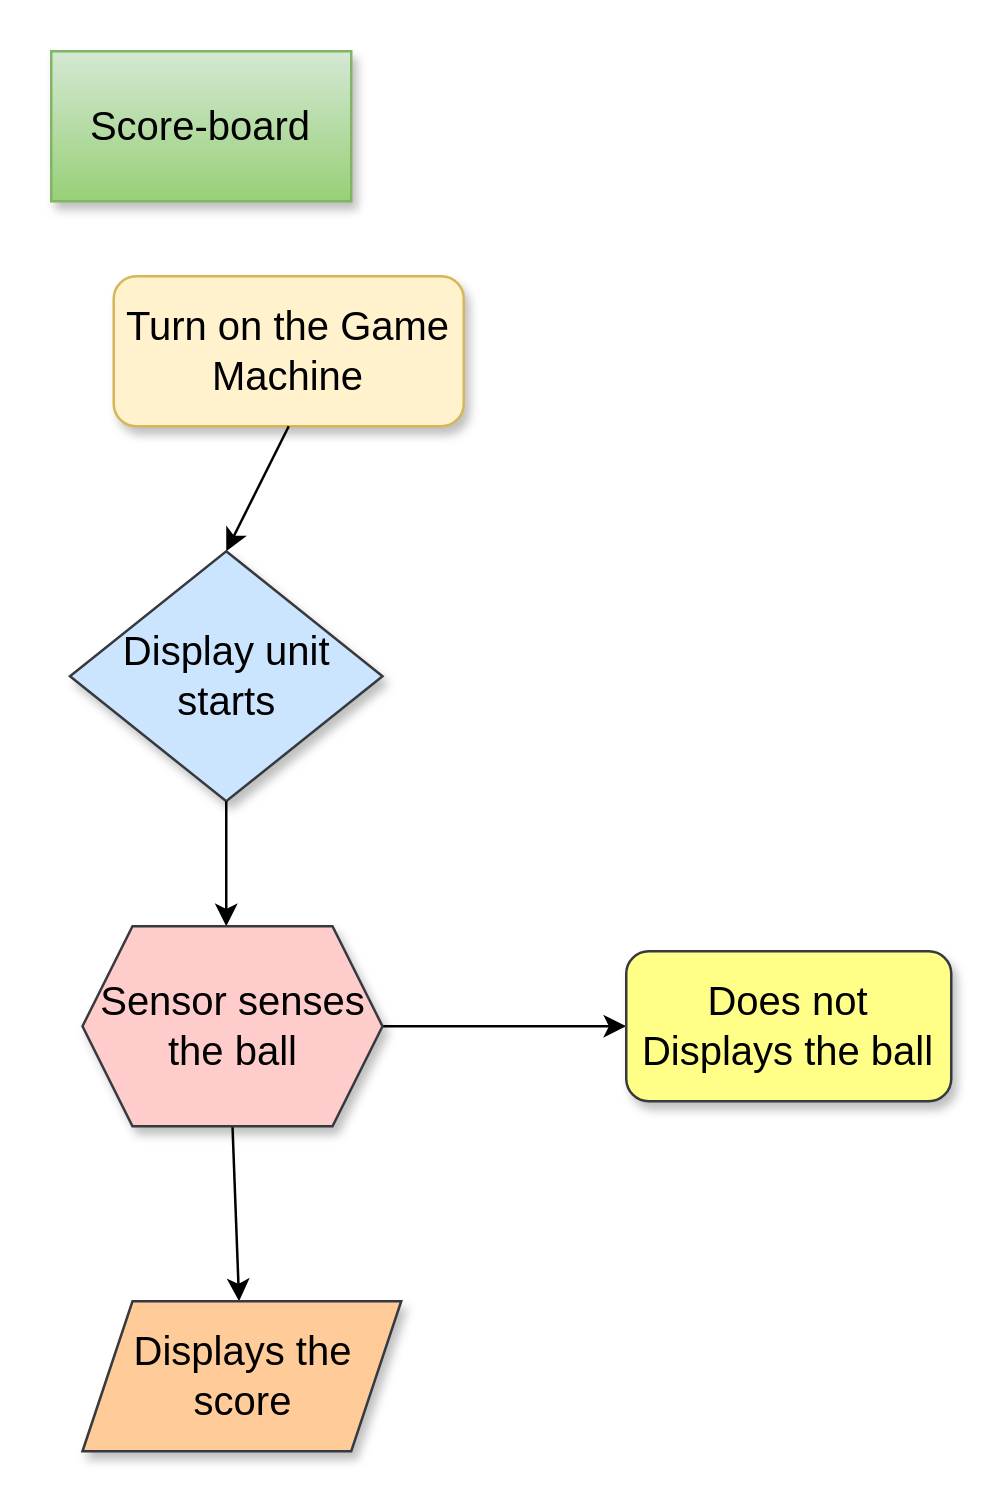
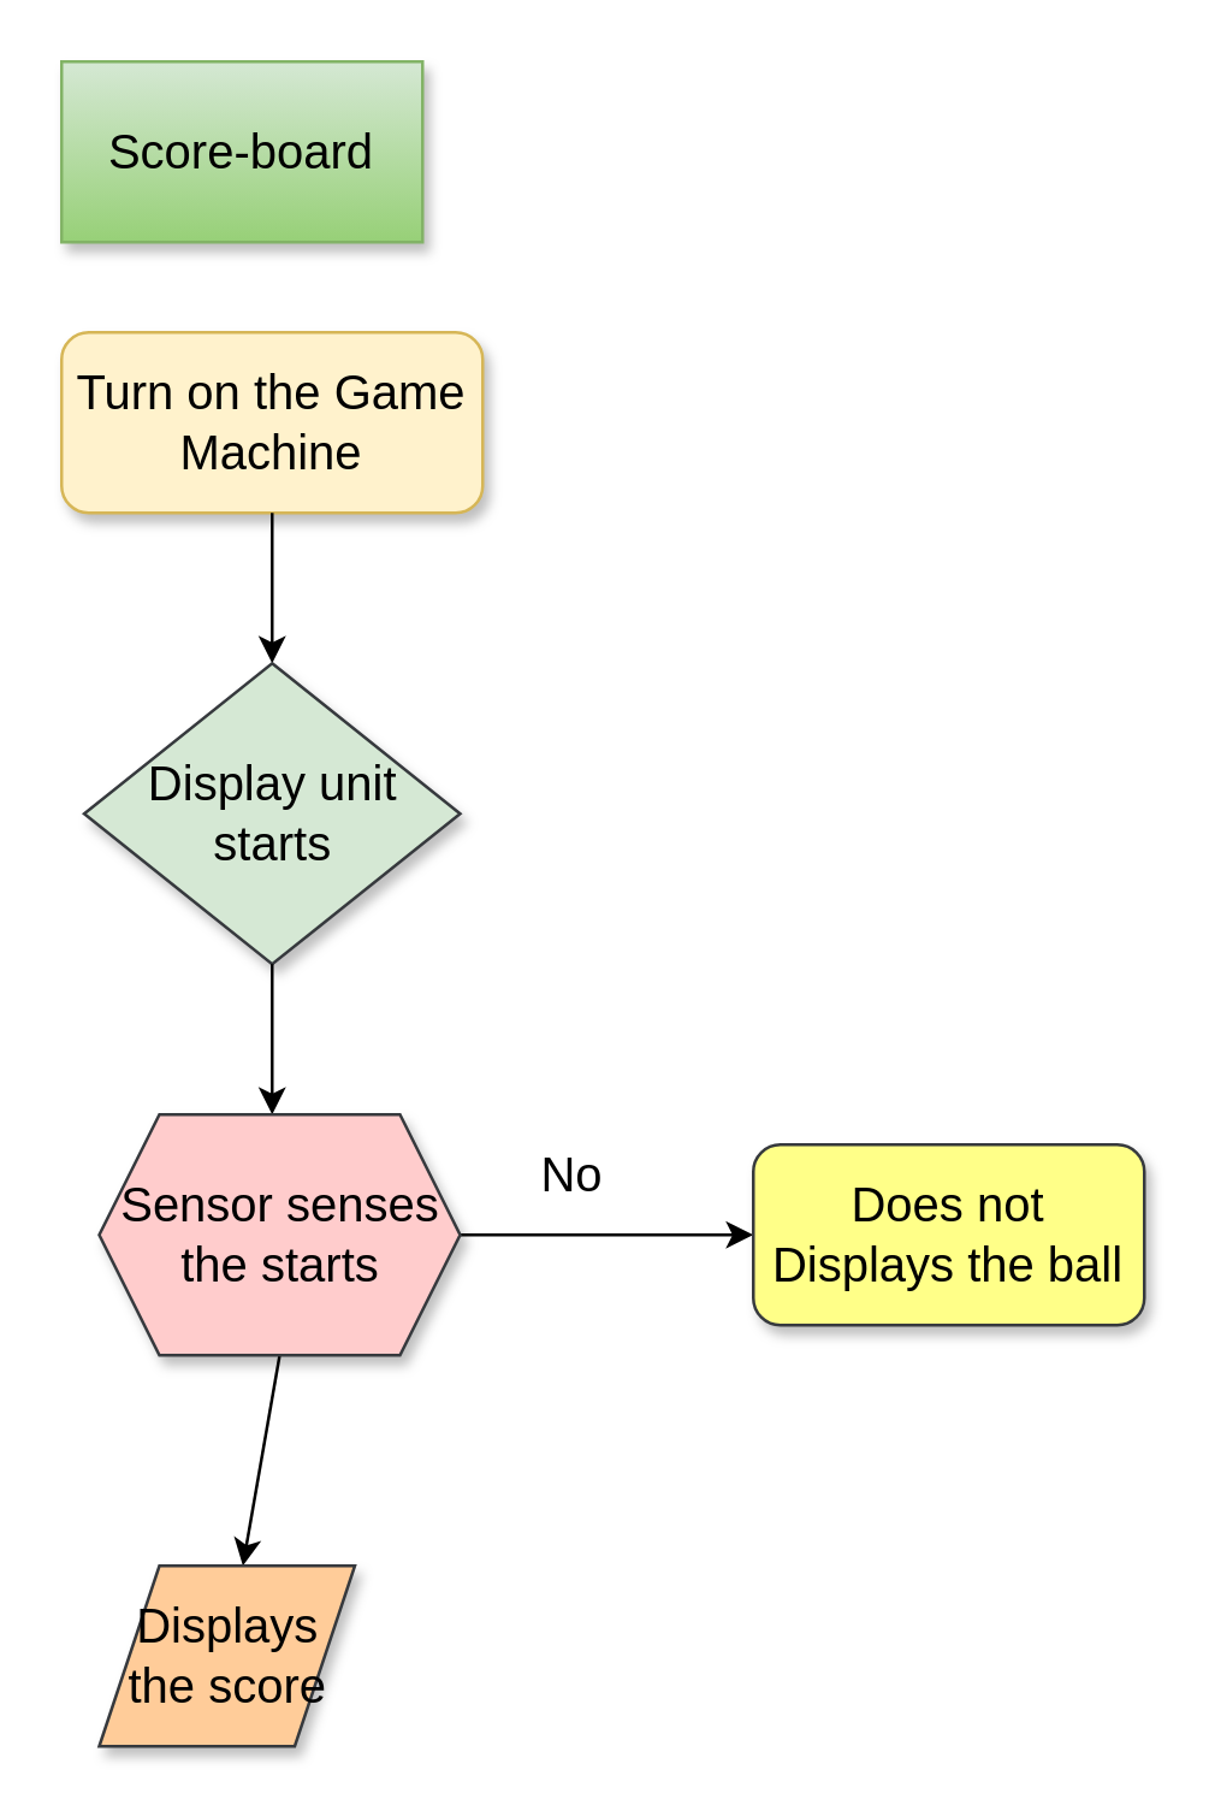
  <mxCell id="0" />
  <mxCell id="1" parent="0" />
  <mxCell id="2" value="&lt;font size=&quot;3&quot;&gt;Score-board&lt;/font&gt;" style="rounded=0;whiteSpace=wrap;html=1;shadow=1;gradientColor=#97d077;fillColor=#d5e8d4;strokeColor=#82b366;" parent="1" vertex="1"><mxGeometry x="20" y="20" width="120" height="60" as="geometry" /></mxCell>
- <mxCell id="3" value="&lt;font size=&quot;3&quot;&gt;Turn on the Game Machine&lt;/font&gt;" style="rounded=1;whiteSpace=wrap;html=1;shadow=1;fillColor=#fff2cc;strokeColor=#d6b656;" parent="1" vertex="1"><mxGeometry x="45" y="110" width="140" height="60" as="geometry" /></mxCell>
+ <mxCell id="3" value="&lt;font size=&quot;3&quot;&gt;Turn on the Game Machine&lt;/font&gt;" style="rounded=1;whiteSpace=wrap;html=1;shadow=1;fillColor=#fff2cc;strokeColor=#d6b656;" parent="1" vertex="1"><mxGeometry x="20" y="110" width="140" height="60" as="geometry" /></mxCell>
  <mxCell id="4" value="" style="endArrow=classic;html=1;exitX=0.5;exitY=1;exitDx=0;exitDy=0;" parent="1" source="3" edge="1"><mxGeometry width="50" height="50" relative="1" as="geometry"><mxPoint x="80" y="300" as="sourcePoint" /><mxPoint x="90" y="220" as="targetPoint" /></mxGeometry></mxCell>
- <mxCell id="5" value="&lt;font size=&quot;3&quot;&gt;Display unit starts&lt;/font&gt;" style="rhombus;whiteSpace=wrap;html=1;shadow=1;fillColor=#cce5ff;strokeColor=#36393d;" parent="1" vertex="1"><mxGeometry x="27.5" y="220" width="125" height="100" as="geometry" /></mxCell>
+ <mxCell id="5" value="&lt;font size=&quot;3&quot;&gt;Display unit starts&lt;/font&gt;" style="rhombus;whiteSpace=wrap;html=1;shadow=1;fillColor=#d5e8d4;strokeColor=#36393d;" parent="1" vertex="1"><mxGeometry x="27.5" y="220" width="125" height="100" as="geometry" /></mxCell>
  <mxCell id="6" value="" style="endArrow=classic;html=1;exitX=0.5;exitY=1;exitDx=0;exitDy=0;" parent="1" source="5" edge="1"><mxGeometry width="50" height="50" relative="1" as="geometry"><mxPoint x="80" y="280" as="sourcePoint" /><mxPoint x="90" y="370" as="targetPoint" /></mxGeometry></mxCell>
  <mxCell id="7" value="" style="endArrow=classic;html=1;exitX=1;exitY=0.5;exitDx=0;exitDy=0;" parent="1" edge="1"><mxGeometry width="50" height="50" relative="1" as="geometry"><mxPoint x="152.5" y="410" as="sourcePoint" /><mxPoint x="250" y="410" as="targetPoint" /></mxGeometry></mxCell>
+ <mxCell id="8" value="&lt;font size=&quot;3&quot;&gt;No&lt;/font&gt;" style="text;html=1;strokeColor=none;fillColor=none;align=center;verticalAlign=middle;whiteSpace=wrap;rounded=0;shadow=1;" parent="1" vertex="1"><mxGeometry x="170" y="380" width="40" height="20" as="geometry" /></mxCell>
  <mxCell id="9" value="&lt;font size=&quot;3&quot;&gt;Does not Displays the ball&lt;/font&gt;" style="rounded=1;whiteSpace=wrap;html=1;shadow=1;fillColor=#ffff88;strokeColor=#36393d;" parent="1" vertex="1"><mxGeometry x="250" y="380" width="130" height="60" as="geometry" /></mxCell>
  <mxCell id="10" value="" style="endArrow=classic;html=1;exitX=0.5;exitY=1;exitDx=0;exitDy=0;" parent="1" target="11" edge="1"><mxGeometry width="50" height="50" relative="1" as="geometry"><mxPoint x="92.5" y="450" as="sourcePoint" /><mxPoint x="93" y="500" as="targetPoint" /></mxGeometry></mxCell>
- <mxCell id="11" value="&lt;font size=&quot;3&quot;&gt;Displays the score&lt;/font&gt;" style="shape=parallelogram;perimeter=parallelogramPerimeter;whiteSpace=wrap;html=1;fixedSize=1;shadow=1;fillColor=#ffcc99;strokeColor=#36393d;" parent="1" vertex="1"><mxGeometry x="32.5" y="520" width="127.5" height="60" as="geometry" /></mxCell>
- <mxCell id="12" value="&lt;font size=&quot;3&quot;&gt;Sensor senses the ball&lt;/font&gt;" style="shape=hexagon;perimeter=hexagonPerimeter2;whiteSpace=wrap;html=1;fixedSize=1;shadow=1;fillColor=#ffcccc;strokeColor=#36393d;" vertex="1" parent="1"><mxGeometry x="32.5" y="370" width="120" height="80" as="geometry" /></mxCell>
+ <mxCell id="11" value="&lt;font size=&quot;3&quot;&gt;Displays the score&lt;/font&gt;" style="shape=parallelogram;perimeter=parallelogramPerimeter;whiteSpace=wrap;html=1;fixedSize=1;shadow=1;fillColor=#ffcc99;strokeColor=#36393d;" parent="1" vertex="1"><mxGeometry x="32.5" y="520" width="85" height="60" as="geometry" /></mxCell>
+ <mxCell id="12" value="&lt;font size=&quot;3&quot;&gt;Sensor senses the starts&lt;/font&gt;" style="shape=hexagon;perimeter=hexagonPerimeter2;whiteSpace=wrap;html=1;fixedSize=1;shadow=1;fillColor=#ffcccc;strokeColor=#36393d;" vertex="1" parent="1"><mxGeometry x="32.5" y="370" width="120" height="80" as="geometry" /></mxCell>
